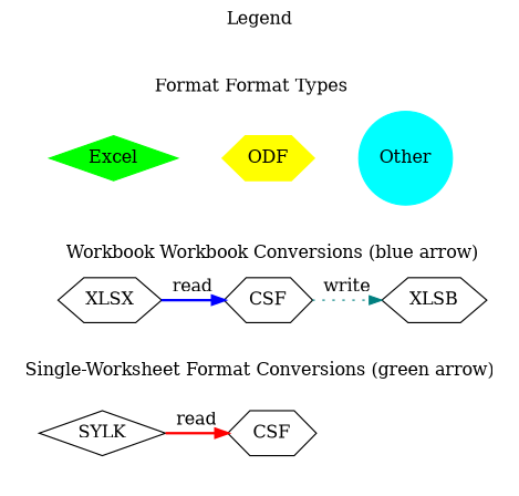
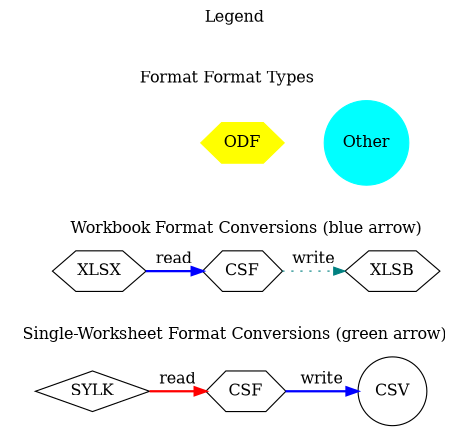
  digraph {
    label=Legend
    labelloc=t
    mindist=0
    node [shape=hexagon]
    edge [style=invis]
-   n1 [color=green label=Excel shape=diamond style=filled]
    n2 [label=XLSX]
    n3 [label=SYLK shape=diamond]
    n4 [color=yellow label=ODF style=filled]
    n5 [label=CSF]
    n6 [label=CSF]
    n7 [color=cyan label=Other shape=circle style=filled]
    n8 [label=XLSB]
+   n9 [label=CSV shape=circle]
    subgraph sub_1 {
-     n1
      n2
      n3
    }
    subgraph sub_2 {
      n4
      n5
      n6
    }
    subgraph sub_3 {
      n7
      n8
+     n9
    }
    subgraph cluster_4 {
      color=white
      label="Format Format Types"
      subgraph sub_5 {
        color=white
        label="Supported Format Types"
-       n1
        n4
        n7
      }
    }
    subgraph cluster_6 {
      color=white
-     label="Workbook Workbook Conversions (blue arrow)"
+     label="Workbook Format Conversions (blue arrow)"
      subgraph sub_7 {
        color=white
        label="Workbook Format Conversions (blue arrow)"
        n2
        n5
        n8
      }
    }
    subgraph cluster_8 {
      color=white
      label="Single-Worksheet Format Conversions (green arrow)"
      subgraph sub_9 {
        color=white
        label="Single-Worksheet Format Conversions (green arrow)"
        n3
        n6
+       n9
      }
    }
-   n1 -> n2
-   n1 -> n4 [constraint=false]
    n2 -> n3
    n2 -> n5 [color=blue constraint=false label=read style=bold]
    n3 -> n6 [color=red constraint=false label=read style=bold]
    n4 -> n5
    n4 -> n7 [constraint=false]
    n5 -> n6
    n5 -> n8 [color=teal constraint=false label=write style=dotted]
+   n6 -> n9 [color=blue constraint=false label=write style=bold]
    n7 -> n8
+   n8 -> n9
  }
